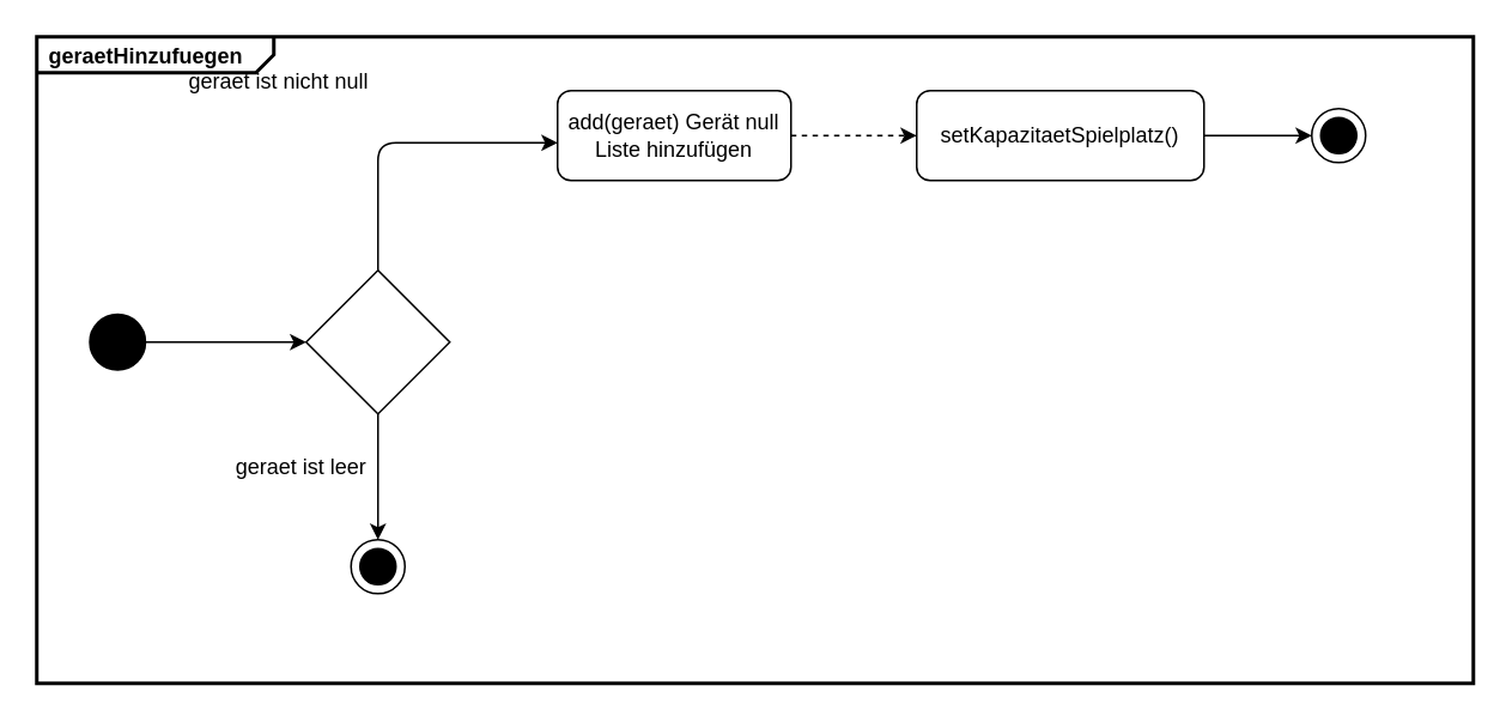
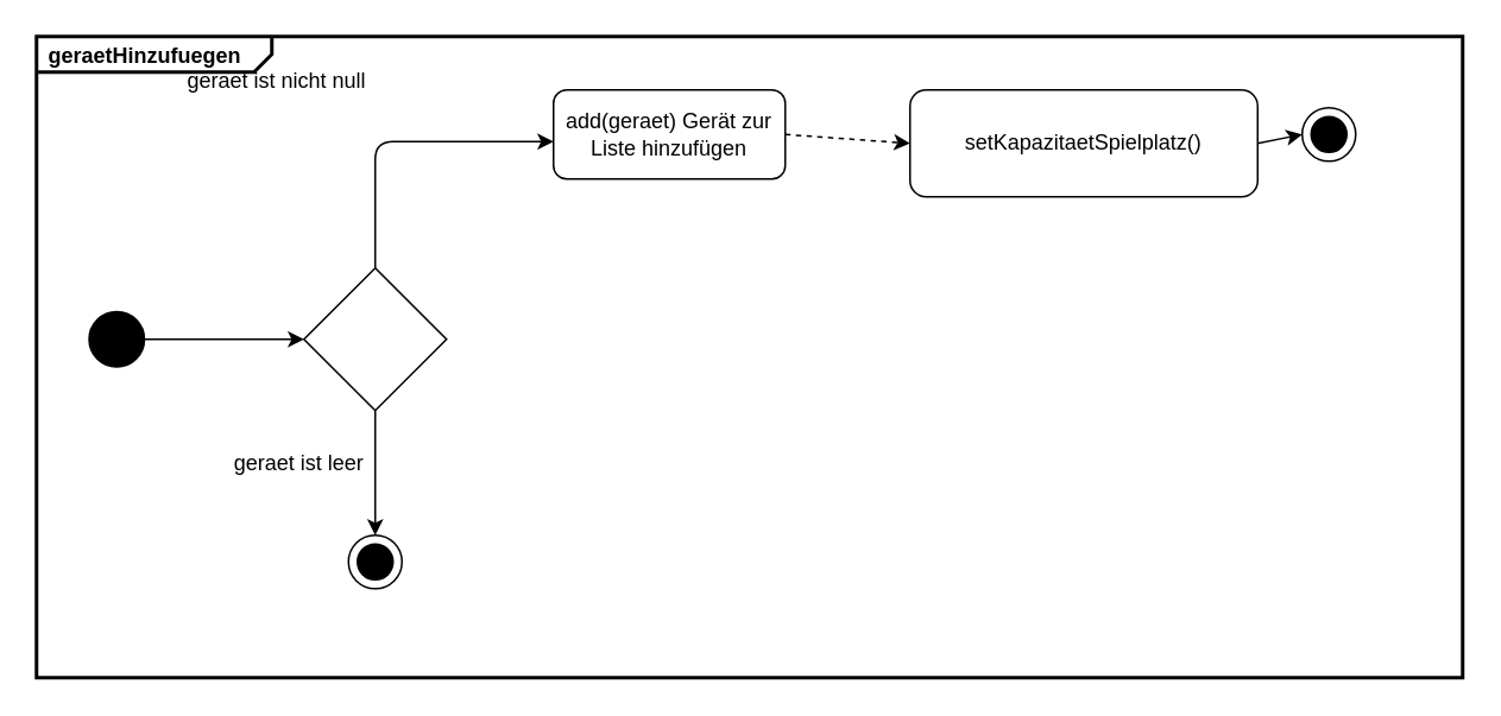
  <mxCell id="0" />
  <mxCell id="1" parent="0" />
  <mxCell id="2" value="&lt;p style=&quot;margin: 0px ; margin-top: 4px ; margin-left: 7px ; text-align: left&quot;&gt;&lt;b&gt;geraetHinzufuegen&lt;/b&gt;&lt;/p&gt;" style="html=1;shape=mxgraph.sysml.package;overflow=fill;labelX=132;strokeWidth=2;align=center;" vertex="1" parent="1"><mxGeometry x="20" y="20" width="800" height="360" as="geometry" /></mxCell>
  <mxCell id="3" value="" style="rhombus;whiteSpace=wrap;html=1;" vertex="1" parent="1"><mxGeometry x="170" y="150" width="80" height="80" as="geometry" /></mxCell>
  <mxCell id="4" value="" style="endArrow=classic;html=1;exitX=0.5;exitY=0;exitDx=0;exitDy=0;" edge="1" parent="1" source="3"><mxGeometry width="50" height="50" relative="1" as="geometry"><mxPoint x="213.97" y="-100" as="sourcePoint" /><mxPoint x="310.002" y="78.968" as="targetPoint" /><Array as="points"><mxPoint x="210" y="79" /></Array></mxGeometry></mxCell>
- <mxCell id="5" value="add(geraet) Gerät null Liste hinzufügen" style="shape=rect;html=1;rounded=1;whiteSpace=wrap;align=center;" vertex="1" parent="1"><mxGeometry x="310" y="50" width="130" height="50" as="geometry" /></mxCell>
+ <mxCell id="5" value="add(geraet) Gerät zur Liste hinzufügen" style="shape=rect;html=1;rounded=1;whiteSpace=wrap;align=center;" vertex="1" parent="1"><mxGeometry x="310" y="50" width="130" height="50" as="geometry" /></mxCell>
  <mxCell id="6" value="geraet ist nicht null" style="text;html=1;strokeColor=none;fillColor=none;align=center;verticalAlign=middle;whiteSpace=wrap;rounded=0;" vertex="1" parent="1"><mxGeometry x="100" y="35" width="110" height="20" as="geometry" /></mxCell>
  <mxCell id="7" value="" style="shape=mxgraph.sysml.actFinal;html=1;verticalLabelPosition=bottom;labelBackgroundColor=#ffffff;verticalAlign=top;" vertex="1" parent="1"><mxGeometry x="195" y="300" width="30" height="30" as="geometry" /></mxCell>
  <mxCell id="8" value="" style="endArrow=classic;html=1;entryX=0.5;entryY=0;entryDx=0;entryDy=0;entryPerimeter=0;exitX=0.5;exitY=1;exitDx=0;exitDy=0;" edge="1" parent="1" source="3" target="7"><mxGeometry width="50" height="50" relative="1" as="geometry"><mxPoint x="260" y="280" as="sourcePoint" /><mxPoint x="310" y="230" as="targetPoint" /></mxGeometry></mxCell>
  <mxCell id="9" value="geraet ist leer" style="text;html=1;strokeColor=none;fillColor=none;align=center;verticalAlign=middle;whiteSpace=wrap;rounded=0;" vertex="1" parent="1"><mxGeometry x="125" y="250" width="85" height="20" as="geometry" /></mxCell>
  <mxCell id="10" style="edgeStyle=orthogonalEdgeStyle;rounded=0;orthogonalLoop=1;jettySize=auto;html=1;exitX=0;exitY=0.5;exitDx=0;exitDy=0;" edge="1" parent="1" source="11"><mxGeometry relative="1" as="geometry"><mxPoint x="70" y="189.824" as="targetPoint" /></mxGeometry></mxCell>
  <mxCell id="11" value="" style="shape=ellipse;html=1;fillColor=#000000;strokeWidth=2;verticalLabelPosition=bottom;verticalAlignment=top;perimeter=ellipsePerimeter;" vertex="1" parent="1"><mxGeometry x="50" y="175" width="30" height="30" as="geometry" /></mxCell>
  <mxCell id="12" value="" style="endArrow=classic;html=1;exitX=1;exitY=0.5;exitDx=0;exitDy=0;entryX=0;entryY=0.5;entryDx=0;entryDy=0;" edge="1" parent="1" source="11" target="3"><mxGeometry width="50" height="50" relative="1" as="geometry"><mxPoint x="260" y="280" as="sourcePoint" /><mxPoint x="310" y="230" as="targetPoint" /></mxGeometry></mxCell>
- <mxCell id="13" value="setKapazitaetSpielplatz()" style="shape=rect;html=1;rounded=1;whiteSpace=wrap;align=center;" vertex="1" parent="1"><mxGeometry x="510" y="50" width="160" height="50" as="geometry" /></mxCell>
+ <mxCell id="13" value="setKapazitaetSpielplatz()" style="shape=rect;html=1;rounded=1;whiteSpace=wrap;align=center;" vertex="1" parent="1"><mxGeometry x="510" y="50" width="195" height="60" as="geometry" /></mxCell>
  <mxCell id="14" value="" style="endArrow=classic;html=1;entryX=0;entryY=0.5;entryDx=0;entryDy=0;exitX=1;exitY=0.5;exitDx=0;exitDy=0;dashed=1;" edge="1" parent="1" source="5" target="13"><mxGeometry width="50" height="50" relative="1" as="geometry"><mxPoint x="400" y="250" as="sourcePoint" /><mxPoint x="450" y="200" as="targetPoint" /></mxGeometry></mxCell>
  <mxCell id="15" value="" style="shape=mxgraph.sysml.actFinal;html=1;verticalLabelPosition=bottom;labelBackgroundColor=#ffffff;verticalAlign=top;" vertex="1" parent="1"><mxGeometry x="730" y="60" width="30" height="30" as="geometry" /></mxCell>
  <mxCell id="16" value="" style="endArrow=classic;html=1;entryX=0;entryY=0.5;entryDx=0;entryDy=0;entryPerimeter=0;exitX=1;exitY=0.5;exitDx=0;exitDy=0;" edge="1" parent="1" source="13" target="15"><mxGeometry width="50" height="50" relative="1" as="geometry"><mxPoint x="470" y="250" as="sourcePoint" /><mxPoint x="520" y="200" as="targetPoint" /></mxGeometry></mxCell>
